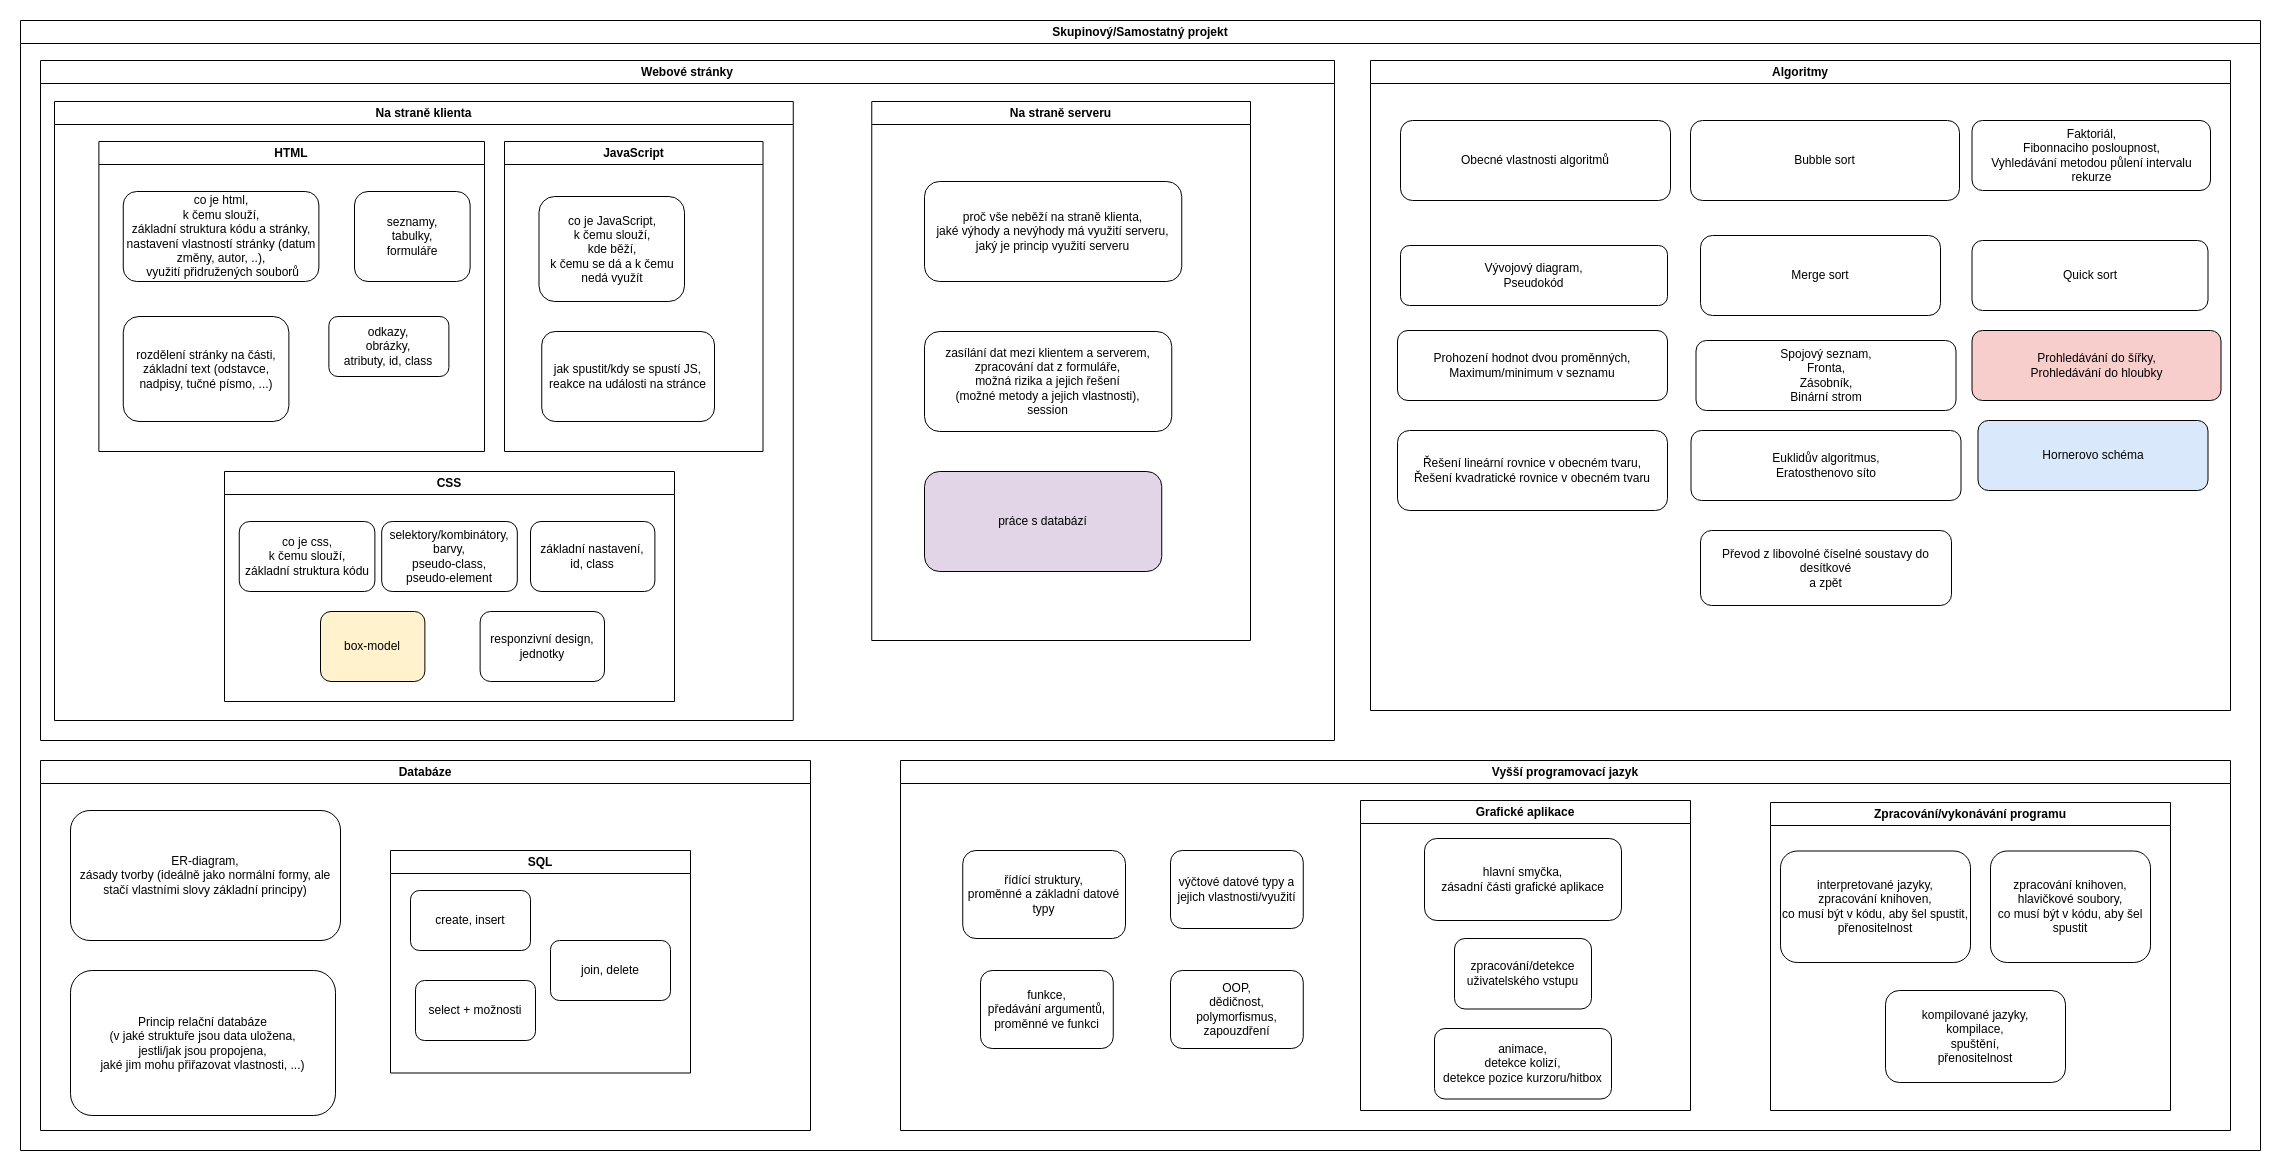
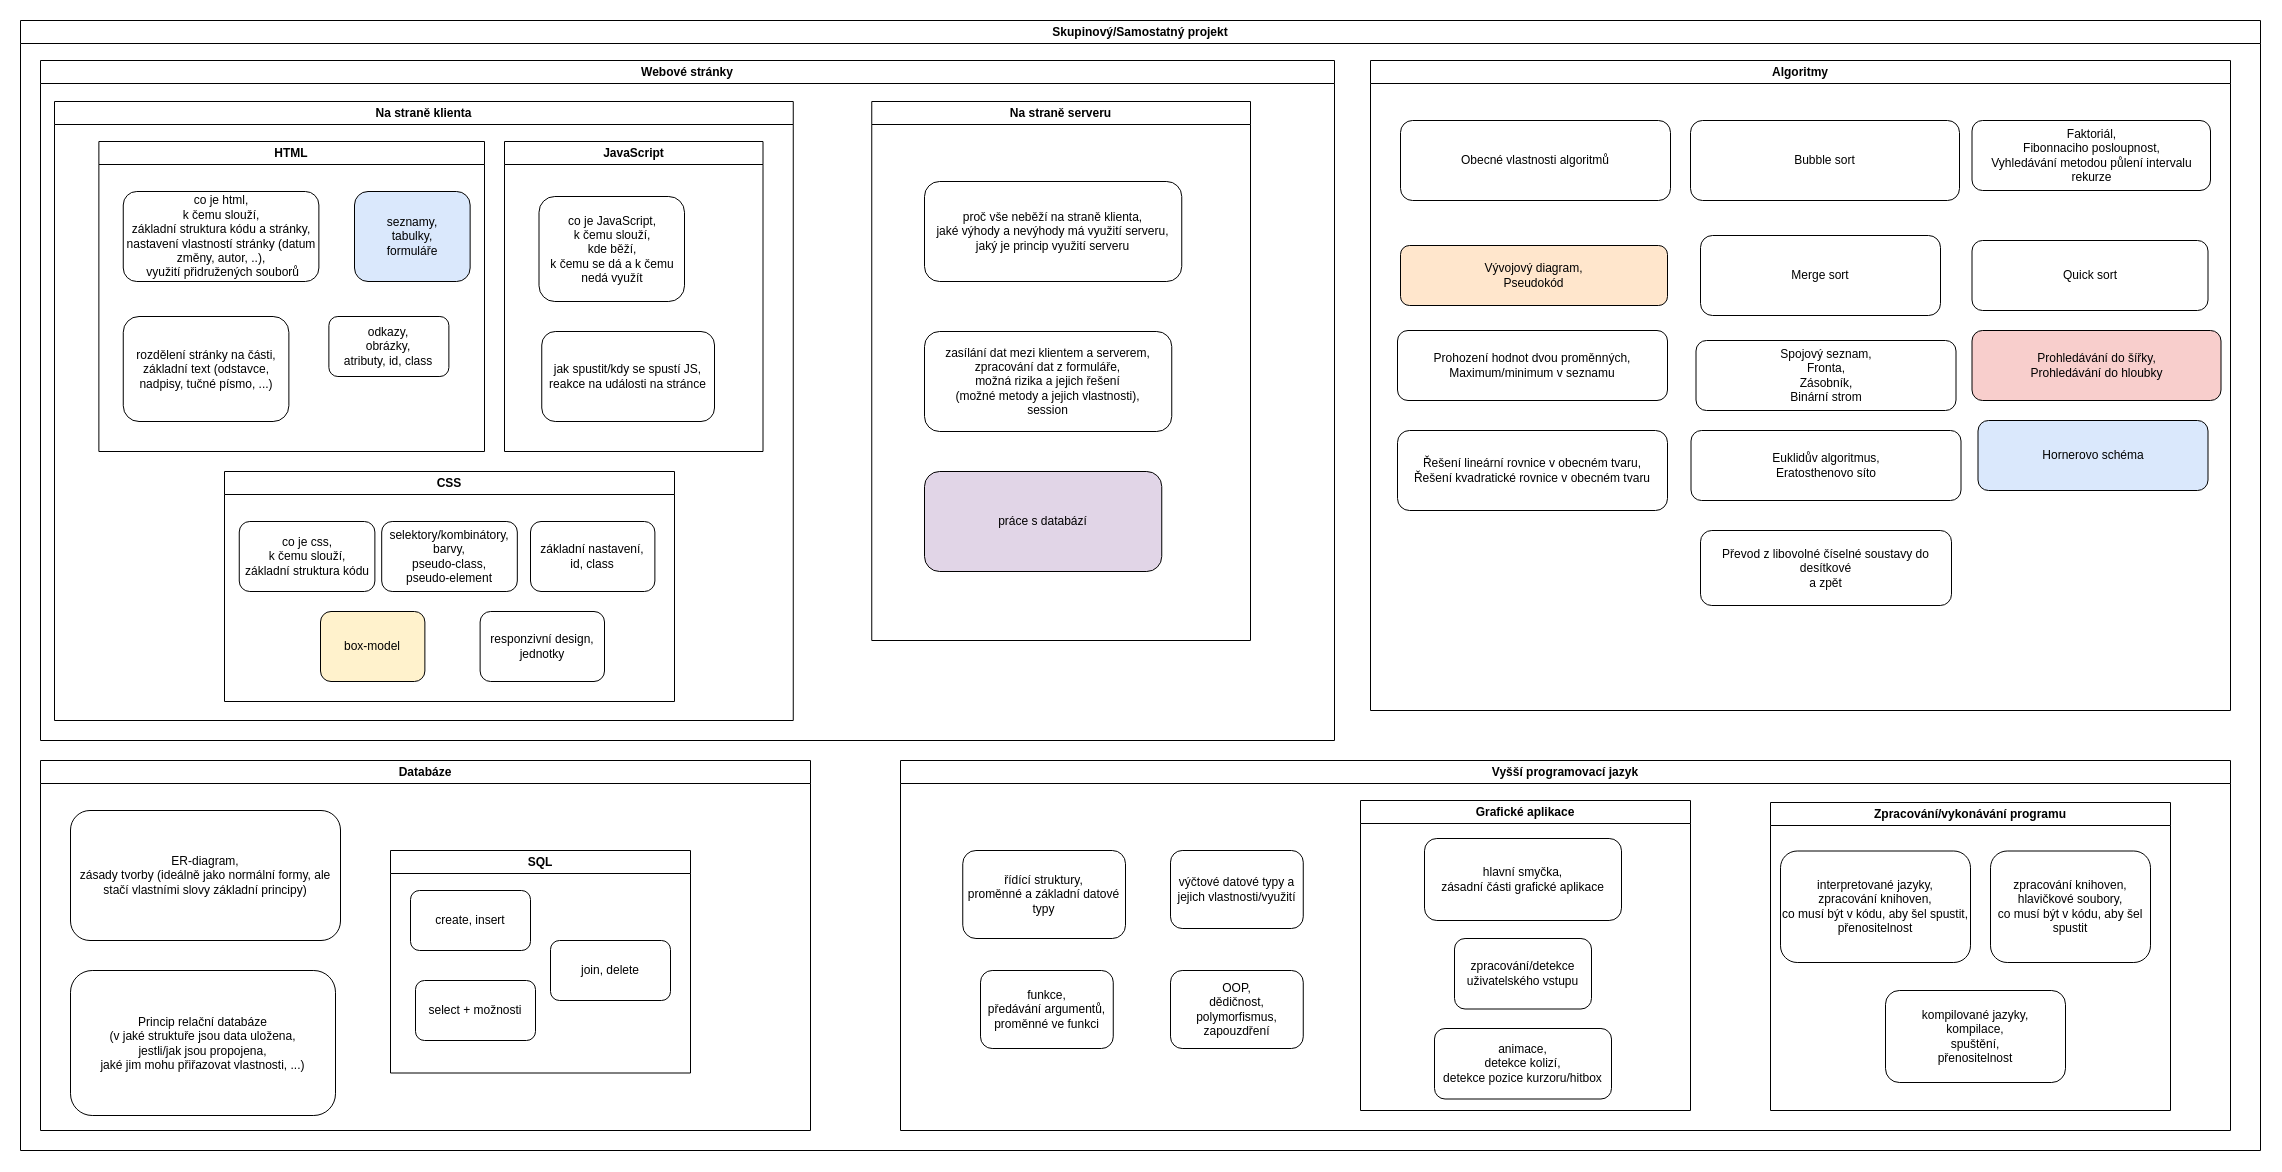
  <mxCell id="0" />
  <mxCell id="1" parent="0" />
  <mxCell id="2" value="Skupinový/Samostatný projekt" style="swimlane;whiteSpace=wrap;html=1;direction=east;movable=1;resizable=1;rotatable=1;deletable=1;editable=1;locked=0;connectable=1;flipV=0;flipH=0;rotation=0;" parent="1" vertex="1"><mxGeometry x="20" y="20" width="2240" height="1130" as="geometry" /></mxCell>
  <mxCell id="3" value="Databáze" style="swimlane;whiteSpace=wrap;html=1;rotation=0;direction=east;" parent="2" vertex="1"><mxGeometry x="20" y="740" width="770" height="370" as="geometry" /></mxCell>
  <mxCell id="4" value="ER-diagram,&lt;br&gt;zásady tvorby (ideálně jako normální formy, ale stačí vlastními slovy základní principy)" style="rounded=1;whiteSpace=wrap;html=1;rotation=0;direction=east;" parent="3" vertex="1"><mxGeometry x="30" y="50" width="270" height="130" as="geometry" /></mxCell>
  <mxCell id="5" value="Princip relační databáze&lt;br&gt;(v jaké struktuře jsou data uložena,&lt;br&gt;jestli/jak jsou propojena,&lt;br&gt;jaké jim mohu přiřazovat vlastnosti, ...)" style="rounded=1;whiteSpace=wrap;html=1;rotation=0;direction=east;" parent="3" vertex="1"><mxGeometry x="30" y="210" width="265" height="145" as="geometry" /></mxCell>
  <mxCell id="6" value="SQL" style="swimlane;whiteSpace=wrap;html=1;rotation=0;direction=east;" parent="3" vertex="1"><mxGeometry x="350" y="90" width="300" height="222.5" as="geometry" /></mxCell>
  <mxCell id="7" value="create, insert" style="rounded=1;whiteSpace=wrap;html=1;rotation=0;direction=east;" parent="6" vertex="1"><mxGeometry x="20" y="40" width="120" height="60" as="geometry" /></mxCell>
  <mxCell id="8" value="select + možnosti" style="rounded=1;whiteSpace=wrap;html=1;rotation=0;direction=east;" parent="6" vertex="1"><mxGeometry x="25" y="130" width="120" height="60" as="geometry" /></mxCell>
  <mxCell id="9" value="join, delete" style="rounded=1;whiteSpace=wrap;html=1;rotation=0;direction=east;" parent="6" vertex="1"><mxGeometry x="160" y="90" width="120" height="60" as="geometry" /></mxCell>
  <mxCell id="10" value="Algoritmy" style="swimlane;whiteSpace=wrap;html=1;rotation=0;direction=east;" parent="2" vertex="1"><mxGeometry x="1350" y="40" width="860" height="650" as="geometry" /></mxCell>
  <mxCell id="11" value="Obecné vlastnosti algoritmů" style="rounded=1;whiteSpace=wrap;html=1;rotation=0;direction=east;" parent="10" vertex="1"><mxGeometry x="30" y="60" width="270" height="80" as="geometry" /></mxCell>
  <mxCell id="12" value="Prohození hodnot dvou proměnných,&lt;br&gt;Maximum/minimum v seznamu" style="rounded=1;whiteSpace=wrap;html=1;rotation=0;direction=east;" parent="10" vertex="1"><mxGeometry x="27" y="270" width="270" height="70" as="geometry" /></mxCell>
  <mxCell id="13" value="Řešení lineární rovnice v obecném tvaru,&lt;br&gt;Řešení kvadratické rovnice v obecném tvaru" style="rounded=1;whiteSpace=wrap;html=1;rotation=0;direction=east;" parent="10" vertex="1"><mxGeometry x="27" y="370" width="270" height="80" as="geometry" /></mxCell>
  <mxCell id="14" value="Euklidův algoritmus,&lt;br&gt;Eratosthenovo síto" style="rounded=1;whiteSpace=wrap;html=1;rotation=0;direction=east;" parent="10" vertex="1"><mxGeometry x="320.5" y="370" width="270" height="70" as="geometry" /></mxCell>
  <mxCell id="15" value="Bubble sort" style="rounded=1;whiteSpace=wrap;html=1;rotation=0;direction=east;" parent="10" vertex="1"><mxGeometry x="320" y="60" width="269" height="80" as="geometry" /></mxCell>
  <mxCell id="16" value="Faktoriál,&lt;br&gt;Fibonnaciho posloupnost,&lt;br&gt;Vyhledávání metodou půlení intervalu&lt;br&gt;rekurze" style="rounded=1;whiteSpace=wrap;html=1;rotation=0;direction=east;" parent="10" vertex="1"><mxGeometry x="601.5" y="60" width="238.5" height="70" as="geometry" /></mxCell>
  <mxCell id="17" value="Hornerovo schéma" style="rounded=1;whiteSpace=wrap;html=1;rotation=0;direction=east;fillColor=#dae8fc;" parent="10" vertex="1"><mxGeometry x="607.5" y="360" width="230" height="70" as="geometry" /></mxCell>
  <mxCell id="18" value="Převod z libovolné číselné soustavy do desítkové&lt;br&gt;a zpět" style="rounded=1;whiteSpace=wrap;html=1;rotation=0;direction=east;" parent="10" vertex="1"><mxGeometry x="330" y="470" width="251" height="75" as="geometry" /></mxCell>
  <mxCell id="19" value="Spojový seznam,&lt;br&gt;Fronta,&lt;br&gt;Zásobník,&lt;br&gt;Binární strom" style="rounded=1;whiteSpace=wrap;html=1;rotation=0;direction=east;" parent="10" vertex="1"><mxGeometry x="325.5" y="280" width="260" height="70" as="geometry" /></mxCell>
  <mxCell id="20" value="Prohledávání do šířky,&lt;br&gt;Prohledávání do hloubky" style="rounded=1;whiteSpace=wrap;html=1;rotation=0;direction=east;fillColor=#f8cecc;" parent="10" vertex="1"><mxGeometry x="601.5" y="270" width="249" height="70" as="geometry" /></mxCell>
  <mxCell id="21" value="Quick sort" style="rounded=1;whiteSpace=wrap;html=1;rotation=0;direction=east;" parent="10" vertex="1"><mxGeometry x="601.5" y="180" width="236" height="70" as="geometry" /></mxCell>
  <mxCell id="22" value="Merge sort" style="rounded=1;whiteSpace=wrap;html=1;rotation=0;direction=east;" parent="10" vertex="1"><mxGeometry x="330" y="175" width="240" height="80" as="geometry" /></mxCell>
- <mxCell id="23" value="Vývojový diagram,&lt;br&gt;Pseudokód" style="rounded=1;whiteSpace=wrap;html=1;rotation=0;direction=east;" parent="10" vertex="1"><mxGeometry x="30" y="185" width="267" height="60" as="geometry" /></mxCell>
+ <mxCell id="23" value="Vývojový diagram,&lt;br&gt;Pseudokód" style="rounded=1;whiteSpace=wrap;html=1;rotation=0;direction=east;fillColor=#ffe6cc;" parent="10" vertex="1"><mxGeometry x="30" y="185" width="267" height="60" as="geometry" /></mxCell>
  <mxCell id="24" value="Webové stránky" style="swimlane;whiteSpace=wrap;html=1;rotation=0;direction=east;" parent="2" vertex="1"><mxGeometry x="20" y="40" width="1294" height="680" as="geometry" /></mxCell>
  <mxCell id="25" value="Na straně klienta" style="swimlane;whiteSpace=wrap;html=1;startSize=23;rotation=0;direction=east;" parent="24" vertex="1"><mxGeometry x="14" y="41" width="738.75" height="619" as="geometry" /></mxCell>
  <mxCell id="26" value="HTML" style="swimlane;whiteSpace=wrap;html=1;rotation=0;direction=east;" parent="25" vertex="1"><mxGeometry x="44.38" y="40" width="385.62" height="310" as="geometry" /></mxCell>
  <mxCell id="27" value="co je html,&lt;br&gt;k čemu slouží,&lt;br&gt;základní struktura kódu a stránky,&lt;br&gt;nastavení vlastností stránky (datum změny, autor, ..),&lt;br&gt;&amp;nbsp;využití přidružených souborů" style="rounded=1;whiteSpace=wrap;html=1;rotation=0;direction=east;" parent="26" vertex="1"><mxGeometry x="24.37" y="50" width="195.63" height="90" as="geometry" /></mxCell>
  <mxCell id="28" value="rozdělení stránky na části,&lt;br&gt;základní text (odstavce, nadpisy, tučné písmo, ...)" style="rounded=1;whiteSpace=wrap;html=1;rotation=0;direction=east;" parent="26" vertex="1"><mxGeometry x="24.37" y="175" width="165.63" height="105" as="geometry" /></mxCell>
- <mxCell id="29" value="seznamy,&lt;br&gt;tabulky,&lt;br&gt;formuláře" style="rounded=1;whiteSpace=wrap;html=1;rotation=0;direction=east;" parent="26" vertex="1"><mxGeometry x="255.62" y="50" width="115.63" height="90" as="geometry" /></mxCell>
+ <mxCell id="29" value="seznamy,&lt;br&gt;tabulky,&lt;br&gt;formuláře" style="rounded=1;whiteSpace=wrap;html=1;rotation=0;direction=east;fillColor=#dae8fc;" parent="26" vertex="1"><mxGeometry x="255.62" y="50" width="115.63" height="90" as="geometry" /></mxCell>
  <mxCell id="30" value="odkazy,&lt;br&gt;obrázky,&lt;br&gt;atributy, id, class" style="rounded=1;whiteSpace=wrap;html=1;rotation=0;direction=east;" parent="26" vertex="1"><mxGeometry x="230" y="175" width="120" height="60" as="geometry" /></mxCell>
  <mxCell id="31" value="JavaScript" style="swimlane;whiteSpace=wrap;html=1;startSize=23;rotation=0;direction=east;" parent="25" vertex="1"><mxGeometry x="450" y="40" width="258.5" height="310" as="geometry" /></mxCell>
  <mxCell id="32" value="co je JavaScript,&lt;br&gt;k čemu slouží,&lt;br&gt;kde běží,&lt;br&gt;k čemu se dá a k čemu nedá využít" style="rounded=1;whiteSpace=wrap;html=1;rotation=0;direction=east;" parent="31" vertex="1"><mxGeometry x="34.5" y="55" width="145.5" height="105" as="geometry" /></mxCell>
  <mxCell id="33" value="jak spustit/kdy se spustí JS,&lt;br&gt;reakce na události na stránce" style="rounded=1;whiteSpace=wrap;html=1;rotation=0;direction=east;" parent="31" vertex="1"><mxGeometry x="37.25" y="190" width="172.75" height="90" as="geometry" /></mxCell>
  <mxCell id="34" value="CSS" style="swimlane;whiteSpace=wrap;html=1;startSize=23;rotation=0;direction=east;" parent="25" vertex="1"><mxGeometry x="170" y="370" width="450" height="230" as="geometry" /></mxCell>
  <mxCell id="35" value="co je css,&lt;br&gt;k čemu slouží,&lt;br&gt;základní struktura kódu" style="rounded=1;whiteSpace=wrap;html=1;rotation=0;direction=east;" parent="34" vertex="1"><mxGeometry x="14.75" y="50" width="135.63" height="70" as="geometry" /></mxCell>
  <mxCell id="36" value="box-model" style="rounded=1;whiteSpace=wrap;html=1;rotation=0;direction=east;fillColor=#fff2cc;" parent="34" vertex="1"><mxGeometry x="96" y="140" width="104.38" height="70" as="geometry" /></mxCell>
  <mxCell id="37" value="základní nastavení,&lt;br&gt;id, class" style="rounded=1;whiteSpace=wrap;html=1;rotation=0;direction=east;" parent="34" vertex="1"><mxGeometry x="306" y="50" width="124.38" height="70" as="geometry" /></mxCell>
  <mxCell id="38" value="selektory/kombinátory,&lt;br&gt;barvy,&lt;br&gt;pseudo-class,&lt;br&gt;pseudo-element" style="rounded=1;whiteSpace=wrap;html=1;rotation=0;direction=east;" parent="34" vertex="1"><mxGeometry x="157.19" y="50" width="135.63" height="70" as="geometry" /></mxCell>
  <mxCell id="39" value="responzivní design,&lt;br&gt;jednotky" style="rounded=1;whiteSpace=wrap;html=1;rotation=0;direction=east;" parent="34" vertex="1"><mxGeometry x="255.62" y="140" width="124.38" height="70" as="geometry" /></mxCell>
  <mxCell id="40" value="Na straně serveru" style="swimlane;whiteSpace=wrap;html=1;rotation=0;direction=east;" parent="24" vertex="1"><mxGeometry x="831.25" y="41" width="378.75" height="539" as="geometry" /></mxCell>
  <mxCell id="41" value="proč vše neběží na straně klienta,&lt;br&gt;jaké výhody a nevýhody má využití serveru,&lt;br&gt;jaký je princip využití serveru" style="rounded=1;whiteSpace=wrap;html=1;rotation=0;direction=east;" parent="40" vertex="1"><mxGeometry x="52.75" y="80" width="257.25" height="100" as="geometry" /></mxCell>
  <mxCell id="42" value="zasílání dat mezi klientem a serverem,&lt;br&gt;zpracování dat z formuláře,&lt;br&gt;možná rizika a jejich řešení&lt;br&gt;(možné metody a jejich vlastnosti),&lt;br&gt;session" style="rounded=1;whiteSpace=wrap;html=1;rotation=0;direction=east;" parent="40" vertex="1"><mxGeometry x="52.75" y="230" width="247.25" height="100" as="geometry" /></mxCell>
  <mxCell id="43" value="práce s databází" style="rounded=1;whiteSpace=wrap;html=1;rotation=0;direction=east;fillColor=#e1d5e7;" parent="40" vertex="1"><mxGeometry x="52.75" y="370" width="237.25" height="100" as="geometry" /></mxCell>
  <mxCell id="44" value="Vyšší programovací jazyk" style="swimlane;whiteSpace=wrap;html=1;rotation=0;direction=east;" parent="2" vertex="1"><mxGeometry x="880" y="740" width="1330" height="370" as="geometry" /></mxCell>
  <mxCell id="45" value="řídící struktury,&lt;br&gt;proměnné a základní datové typy" style="rounded=1;whiteSpace=wrap;html=1;rotation=0;direction=east;" parent="44" vertex="1"><mxGeometry x="62.25" y="90" width="162.75" height="88" as="geometry" /></mxCell>
  <mxCell id="46" value="funkce,&lt;br&gt;předávání argumentů,&lt;br&gt;proměnné ve funkci" style="rounded=1;whiteSpace=wrap;html=1;rotation=0;direction=east;" parent="44" vertex="1"><mxGeometry x="80" y="210" width="132.75" height="78" as="geometry" /></mxCell>
  <mxCell id="47" value="výčtové datové typy a jejich vlastnosti/využití" style="rounded=1;whiteSpace=wrap;html=1;rotation=0;direction=east;" parent="44" vertex="1"><mxGeometry x="270" y="90" width="132.75" height="78" as="geometry" /></mxCell>
  <mxCell id="48" value="OOP,&lt;br&gt;dědičnost,&lt;br&gt;polymorfismus,&lt;br&gt;zapouzdření" style="rounded=1;whiteSpace=wrap;html=1;rotation=0;direction=east;" parent="44" vertex="1"><mxGeometry x="270" y="210" width="132.75" height="78" as="geometry" /></mxCell>
  <mxCell id="49" value="Grafické aplikace" style="swimlane;whiteSpace=wrap;html=1;rotation=0;direction=east;" parent="44" vertex="1"><mxGeometry x="460" y="40" width="330" height="310" as="geometry" /></mxCell>
  <mxCell id="50" value="hlavní smyčka,&lt;br&gt;zásadní části grafické aplikace" style="rounded=1;whiteSpace=wrap;html=1;rotation=0;direction=east;" parent="49" vertex="1"><mxGeometry x="64" y="38" width="197" height="82" as="geometry" /></mxCell>
  <mxCell id="51" value="zpracování/detekce uživatelského vstupu" style="rounded=1;whiteSpace=wrap;html=1;rotation=0;direction=east;" parent="49" vertex="1"><mxGeometry x="94" y="138" width="137" height="70.5" as="geometry" /></mxCell>
  <mxCell id="52" value="animace,&lt;br&gt;detekce kolizí,&lt;br&gt;detekce pozice kurzoru/hitbox" style="rounded=1;whiteSpace=wrap;html=1;rotation=0;direction=east;" parent="49" vertex="1"><mxGeometry x="74" y="228" width="177" height="70.5" as="geometry" /></mxCell>
  <mxCell id="53" value="Zpracování/vykonávání programu" style="swimlane;whiteSpace=wrap;html=1;rotation=0;direction=east;" parent="44" vertex="1"><mxGeometry x="870" y="42" width="400" height="308" as="geometry" /></mxCell>
  <mxCell id="54" value="interpretované jazyky,&lt;br&gt;zpracování knihoven,&lt;br&gt;co musí být v kódu, aby šel spustit,&lt;br&gt;přenositelnost" style="rounded=1;whiteSpace=wrap;html=1;rotation=0;direction=east;" parent="53" vertex="1"><mxGeometry x="10" y="48.5" width="190" height="111.5" as="geometry" /></mxCell>
  <mxCell id="55" value="kompilované jazyky,&lt;br&gt;kompilace,&lt;br&gt;spuštění,&lt;br&gt;přenositelnost" style="rounded=1;whiteSpace=wrap;html=1;rotation=0;direction=east;" parent="53" vertex="1"><mxGeometry x="115" y="188" width="180" height="92" as="geometry" /></mxCell>
  <mxCell id="56" value="zpracování knihoven,&lt;br&gt;hlavičkové soubory,&lt;br&gt;co musí být v kódu, aby šel spustit" style="rounded=1;whiteSpace=wrap;html=1;rotation=0;direction=east;" parent="53" vertex="1"><mxGeometry x="220" y="48.5" width="160" height="111.5" as="geometry" /></mxCell>
